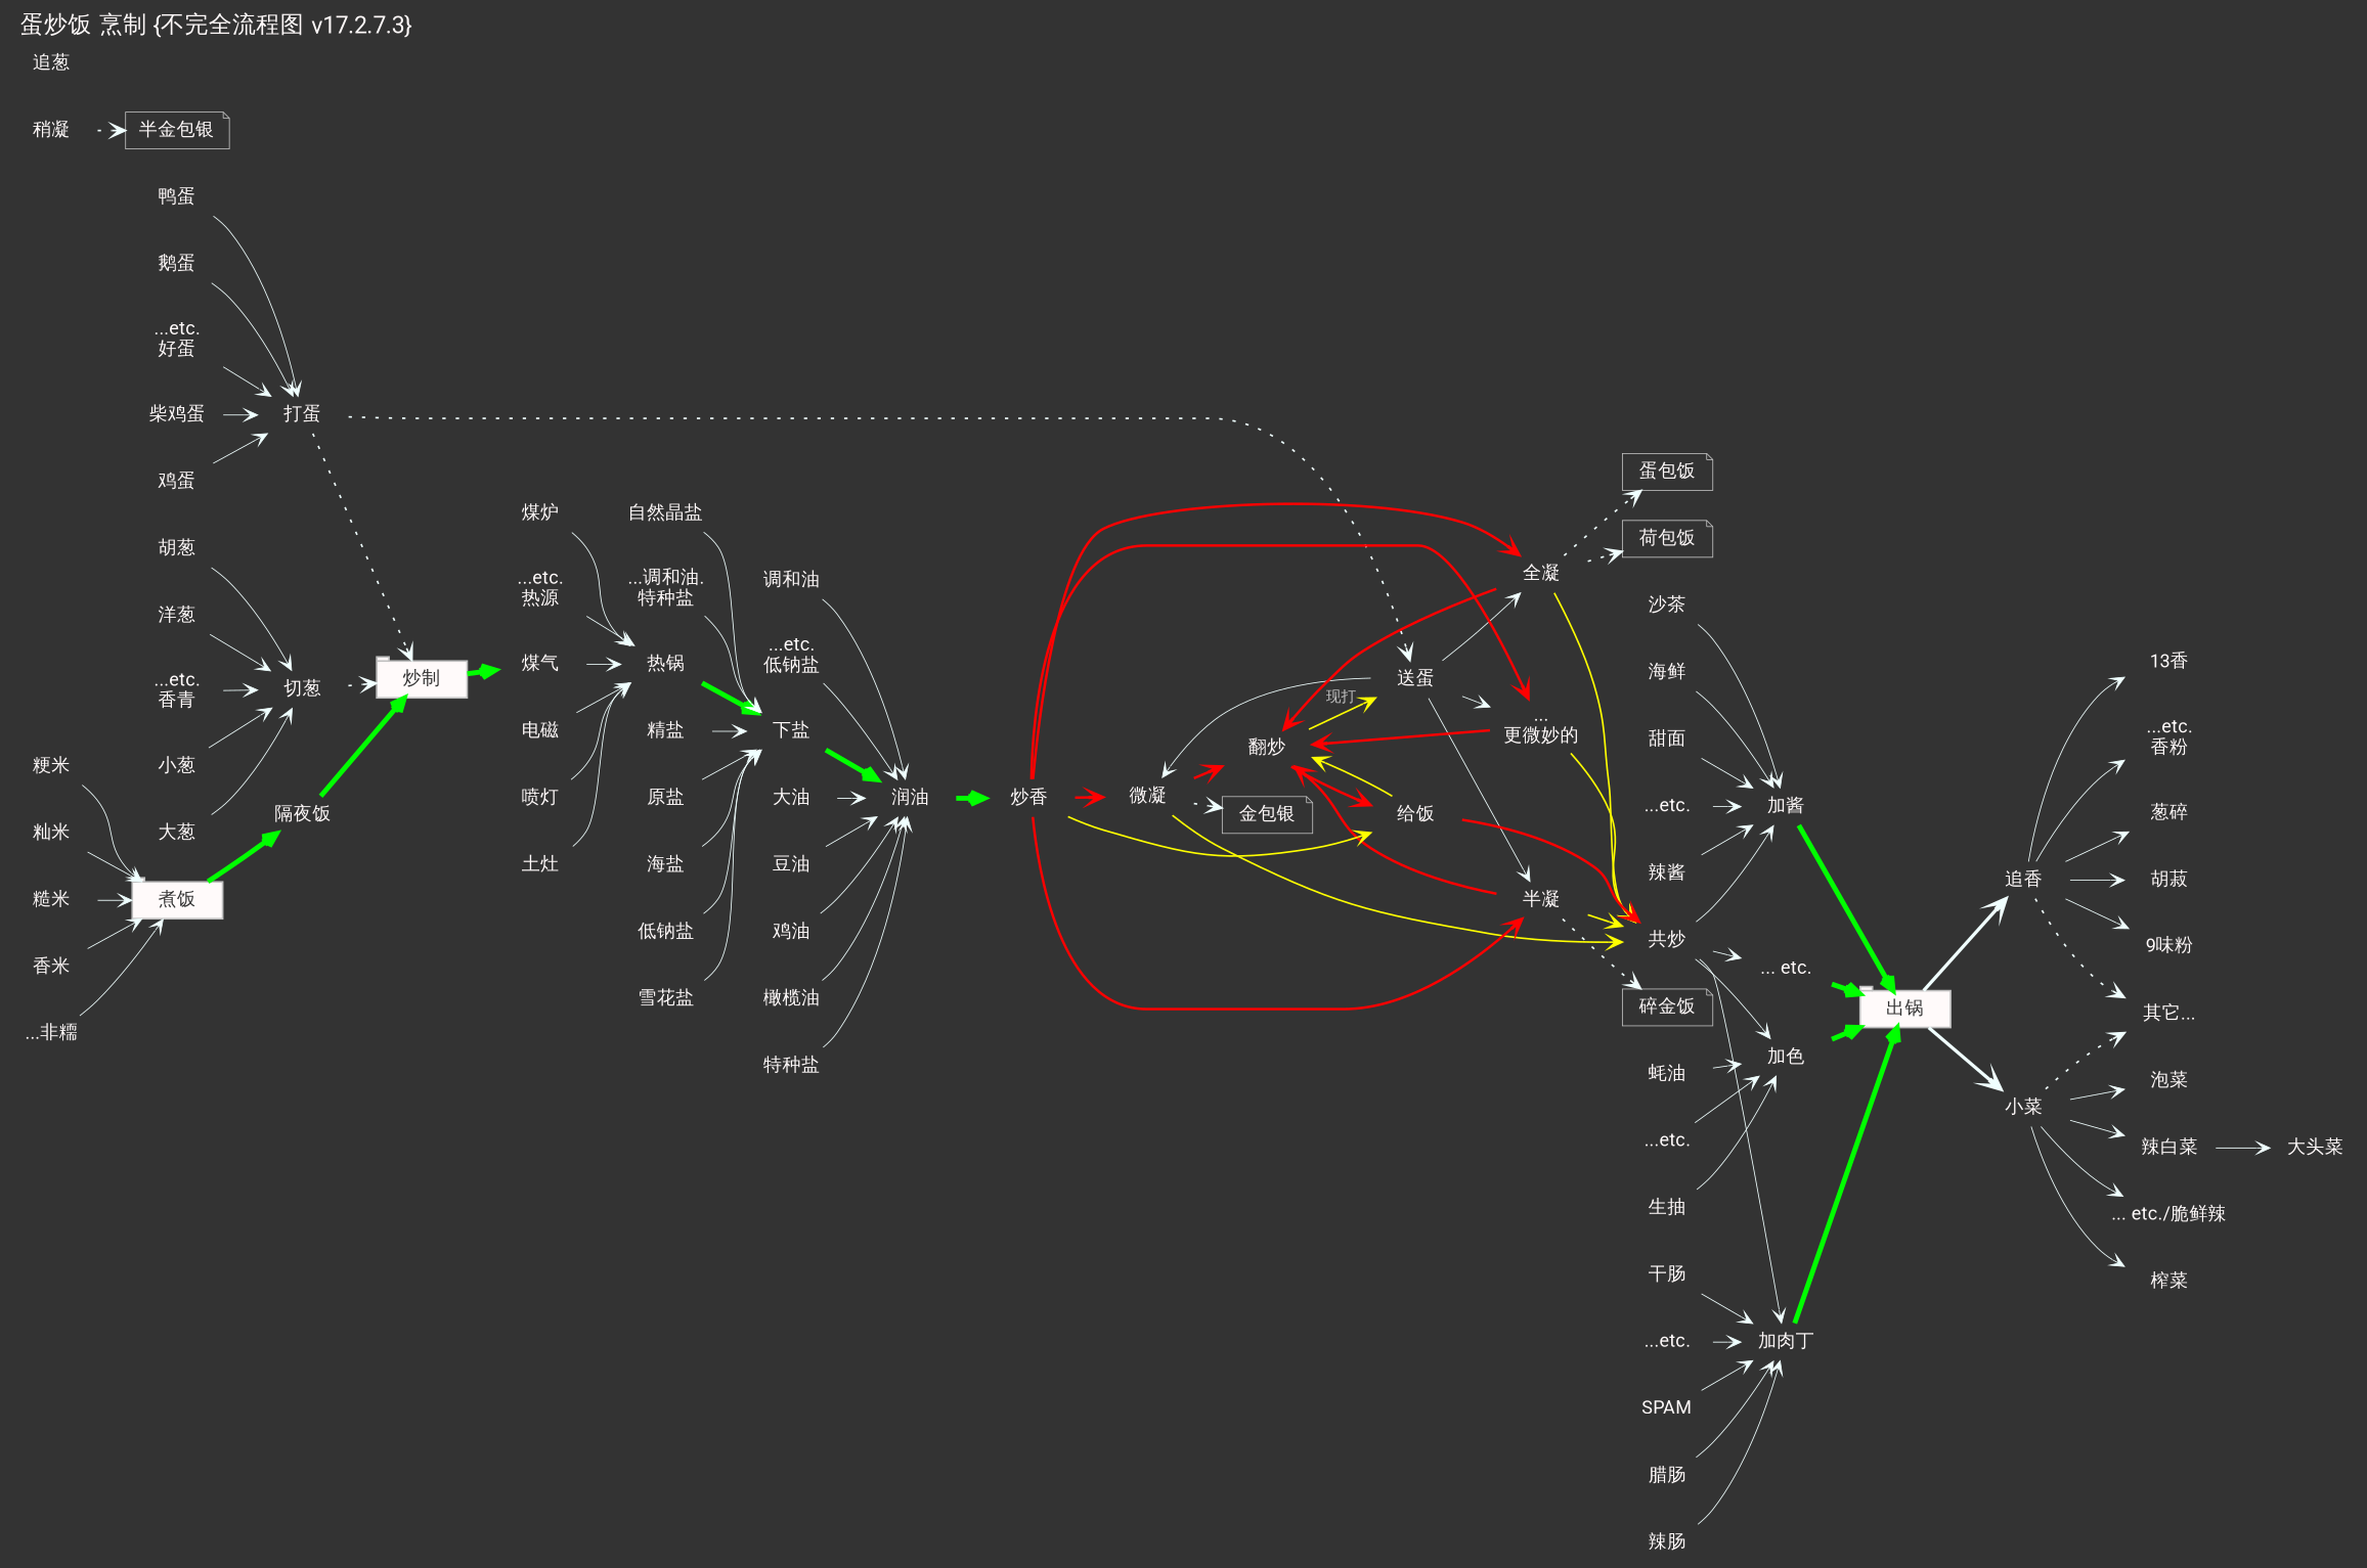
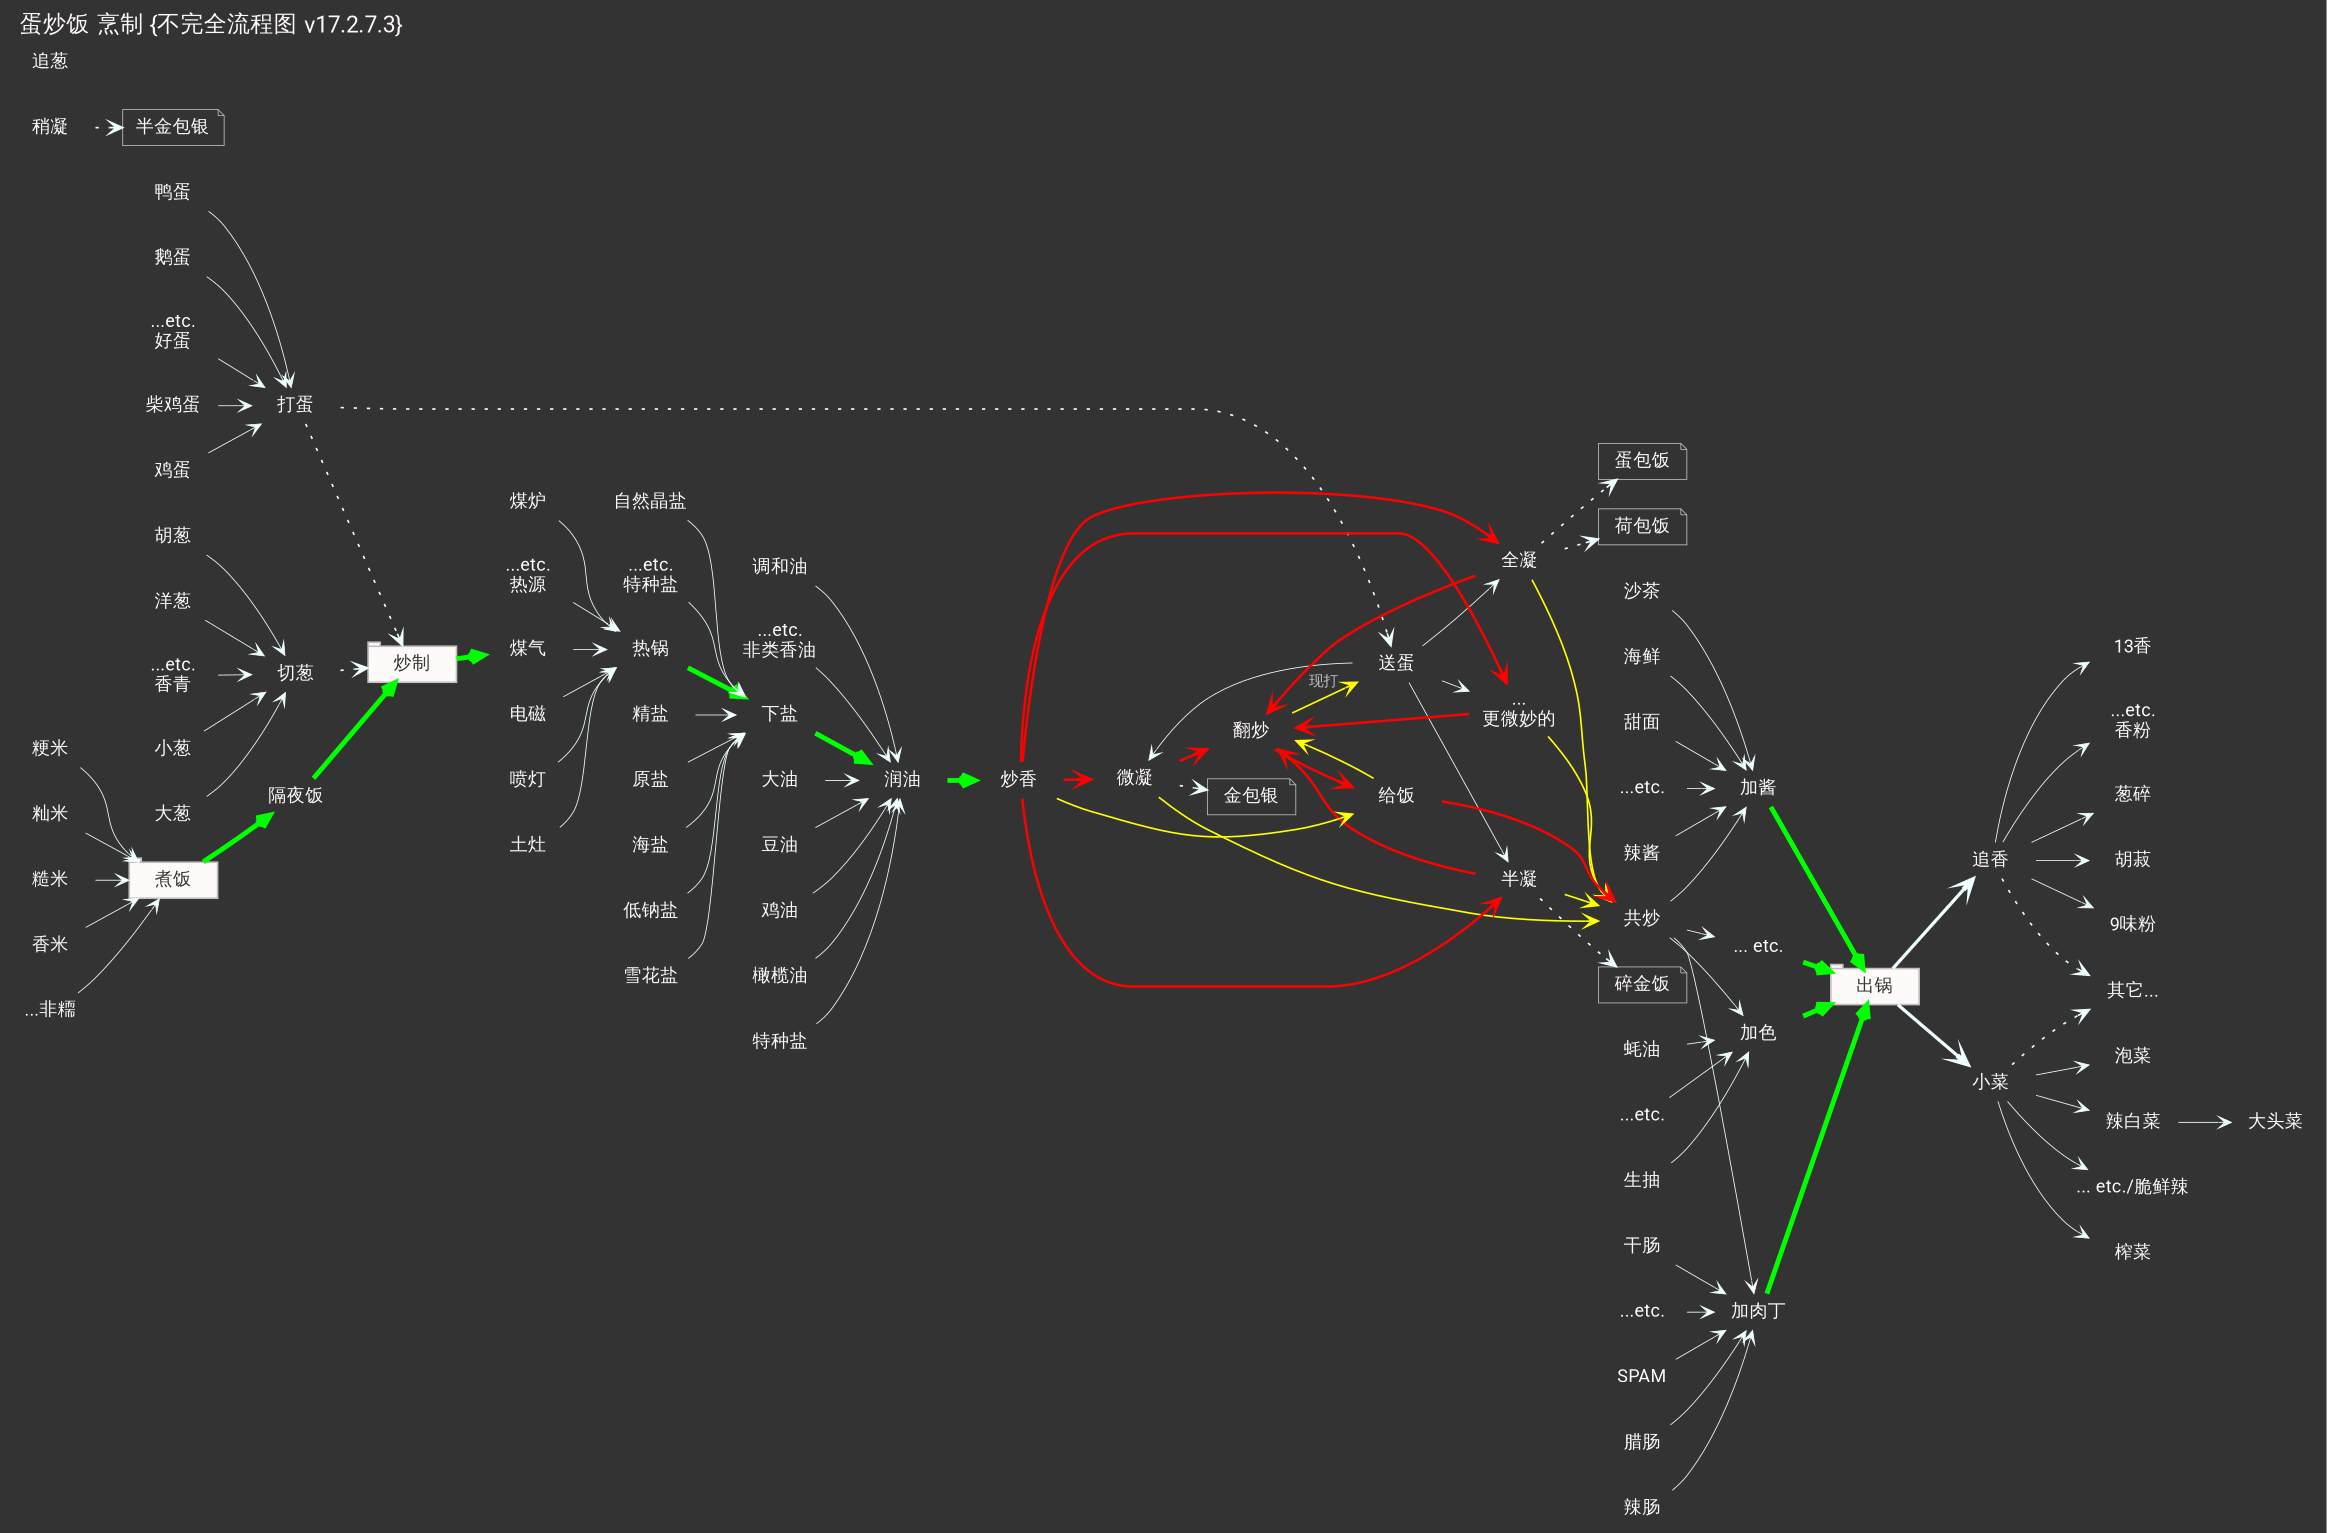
  digraph {
    bgcolor="#333333"
    fontcolor=snow
    fontname=Roboto
    fontsize=14.0
    label="蛋炒饭 烹制 {不完全流程图 v17.2.7.3}"
    labeljust=l
    labelloc=t
    rankdir=LR
    ranksep=0.2
    node [color=gray fontcolor=snow fontname=Roboto fontsize=11.0 shape=plaintext style="setlinewidth(0.5)"]
    edge [arrowhead=vee arrowsize=0.8 arrowtail=none color=azure fontcolor=gray fontname=Roboto fontsize=9.0 style="setlinewidth(0.5)"]
    n1 [height=0.3 label="粳米"]
    n2 [fillcolor=snow fontcolor="#333333" height=0.3 label="煮饭" shape=tab style=filled]
    n3 [height=0.3 label="隔夜饭"]
    n4 [height=0.3 label="籼米"]
    n5 [height=0.3 label="糙米"]
    n6 [height=0.3 label="香米"]
    n7 [height=0.3 label="...非糥"]
    n8 [fillcolor=snow fontcolor="#333333" height=0.3 label="炒制" shape=tab style=filled]
    n9 [height=0.3 label="煤气"]
    n10 [height=0.3 label="切葱"]
    n11 [height=0.3 label="小葱"]
    n12 [height=0.3 label="大葱"]
    n13 [height=0.3 label="胡葱"]
    n14 [height=0.3 label="洋葱"]
    n15 [height=0.3 label="...etc.\n香青"]
    n16 [height=0.3 label="柴鸡蛋"]
    n17 [height=0.3 label="打蛋"]
    n18 [height=0.3 label="送蛋"]
    n19 [height=0.3 label="鸡蛋"]
    n20 [height=0.3 label="鸭蛋"]
    n21 [height=0.3 label="鹅蛋"]
    n22 [height=0.3 label="...etc.\n好蛋"]
    n23 [height=0.3 label="微凝"]
    n24 [height=0.3 label="半凝"]
    n25 [height=0.3 label="全凝"]
    n26 [height=0.3 label="...\n更微妙的"]
    n27 [height=0.3 label="热锅"]
    n28 [height=0.3 label="下盐"]
    n29 [height=0.3 label="电磁"]
    n30 [height=0.3 label="喷灯"]
    n31 [height=0.3 label="土灶"]
    n32 [height=0.3 label="煤炉"]
    n33 [height=0.3 label="...etc.\n热源"]
    n34 [height=0.3 label="润油"]
    n35 [height=0.3 label="精盐"]
    n36 [height=0.3 label="原盐"]
    n37 [height=0.3 label="海盐"]
    n38 [height=0.3 label="低钠盐"]
    n39 [height=0.3 label="雪花盐"]
    n40 [height=0.3 label="自然晶盐"]
-   n41 [height=0.3 label="...调和油.\n特种盐"]
+   n41 [height=0.3 label="...etc.\n特种盐"]
    n42 [height=0.3 label="炒香"]
    n43 [height=0.3 label="大油"]
    n44 [height=0.3 label="豆油"]
    n45 [height=0.3 label="鸡油"]
    n46 [height=0.3 label="橄榄油"]
    n47 [height=0.3 label="特种盐"]
    n48 [height=0.3 label="调和油"]
-   n49 [height=0.3 label="...etc.\n低钠盐"]
+   n49 [height=0.3 label="...etc.\n非类香油"]
    n50 [height=0.3 label="给饭"]
    n51 [height=0.3 label="翻炒"]
    n52 [height=0.3 label="共炒"]
    n53 [height=0.3 label="金包银" shape=note]
    n54 [height=0.3 label="碎金饭" shape=note]
    n55 [height=0.3 label="荷包饭" shape=note]
    n56 [height=0.3 label="蛋包饭" shape=note]
    n57 [height=0.3 label="加肉丁"]
    n58 [height=0.3 label="加酱"]
    n59 [height=0.3 label="加色"]
    n60 [height=0.3 label="... etc."]
    n61 [height=0.3 label="稍凝"]
    n62 [height=0.3 label="半金包银" shape=note]
    n63 [fillcolor=snow fontcolor="#333333" height=0.3 label="出锅" shape=tab style=filled]
    n64 [height=0.3 label="追香"]
    n65 [height=0.3 label="小菜"]
    n66 [height=0.3 label=SPAM]
    n67 [height=0.3 label="腊肠"]
    n68 [height=0.3 label="辣肠"]
    n69 [height=0.3 label="干肠"]
    n70 [height=0.3 label="...etc."]
    n71 [height=0.3 label="辣酱"]
    n72 [height=0.3 label="沙茶"]
    n73 [height=0.3 label="海鲜"]
    n74 [height=0.3 label="甜面"]
    n75 [height=0.3 label="...etc."]
    n76 [height=0.3 label="生抽"]
    n77 [height=0.3 label="蚝油"]
    n78 [height=0.3 label="...etc."]
    n79 [height=0.3 label="葱碎"]
    n80 [height=0.3 label="胡菽"]
    n81 [height=0.3 label="9味粉"]
    n82 [height=0.3 label="13香"]
    n83 [height=0.3 label="...etc.\n香粉"]
    n84 [height=0.3 label="其它..."]
    n85 [height=0.3 label="榨菜"]
    n86 [height=0.3 label="泡菜"]
    n87 [height=0.3 label="辣白菜"]
    n88 [height=0.3 label="... etc./脆鲜辣"]
    n89 [height=0.3 label="追葱"]
    n90 [height=0.3 label="大头菜"]
    n1 -> n2
    n2 -> n3 [color=green style="setlinewidth(3)"]
    n3 -> n8 [color=green style="setlinewidth(3)"]
    n4 -> n2
    n5 -> n2
    n6 -> n2
    n7 -> n2
    n8 -> n9 [color=green style="setlinewidth(3)"]
    n9 -> n27
    n10 -> n8 [style="dotted,setlinewidth(1)"]
    n11 -> n10
    n12 -> n10
    n13 -> n10
    n14 -> n10
    n15 -> n10
    n16 -> n17
    n17 -> n8 [style="dotted,setlinewidth(1)"]
    n17 -> n18 [style="dotted,setlinewidth(1)"]
    n18 -> n23
    n18 -> n24
    n18 -> n25
    n18 -> n26
    n19 -> n17
    n20 -> n17
    n21 -> n17
    n22 -> n17
    n23 -> n51 [color=red style="setlinewidth(1.5)"]
    n23 -> n52 [color=yellow style="setlinewidth(1)"]
    n23 -> n53 [style=dotted]
    n24 -> n51 [color=red style="setlinewidth(1.5)"]
    n24 -> n52 [color=yellow style="setlinewidth(1)"]
    n24 -> n54 [style=dotted]
    n25 -> n51 [color=red style="setlinewidth(1.5)"]
    n25 -> n52 [color=yellow style="setlinewidth(1)"]
    n25 -> n55 [style=dotted]
    n25 -> n56 [style=dotted]
    n26 -> n51 [color=red style="setlinewidth(1.5)"]
    n26 -> n52 [color=yellow style="setlinewidth(1)"]
    n27 -> n28 [color=green style="setlinewidth(3)"]
    n28 -> n34 [color=green style="setlinewidth(3)"]
    n29 -> n27
    n30 -> n27
    n31 -> n27
    n32 -> n27
    n33 -> n27
    n34 -> n42 [color=green style="setlinewidth(3)"]
    n35 -> n28
    n36 -> n28
    n37 -> n28
    n38 -> n28
    n39 -> n28
    n40 -> n28
    n41 -> n28
    n42 -> n23 [color=red style="setlinewidth(1.5)"]
    n42 -> n24 [color=red style="setlinewidth(1.5)"]
    n42 -> n25 [color=red style="setlinewidth(1.5)"]
    n42 -> n26 [color=red style="setlinewidth(1.5)"]
    n42 -> n50 [color=yellow style="setlinewidth(1)"]
    n43 -> n34
    n44 -> n34
    n45 -> n34
    n46 -> n34
    n47 -> n34
    n48 -> n34
    n49 -> n34
    n50 -> n51 [color=yellow style="setlinewidth(1)"]
    n50 -> n52 [color=red style="setlinewidth(1.5)"]
    n51 -> n18 [color=yellow label="现打" style="setlinewidth(1)"]
    n51 -> n50 [color=red style="setlinewidth(1.5)"]
    n52 -> n57
    n52 -> n58
    n52 -> n59
    n52 -> n60
    n57 -> n63 [color=green style="setlinewidth(3)"]
    n58 -> n63 [color=green style="setlinewidth(3)"]
    n59 -> n63 [color=green style="setlinewidth(3)"]
    n60 -> n63 [color=green style="setlinewidth(3)"]
    n61 -> n62 [style=dotted]
    n63 -> n64 [style="setlinewidth(2)"]
    n63 -> n65 [style="setlinewidth(2)"]
    n64 -> n79
    n64 -> n80
    n64 -> n81
    n64 -> n82
    n64 -> n83
    n64 -> n84 [style="dotted,setlinewidth(1)"]
    n65 -> n84 [style="dotted,setlinewidth(1)"]
    n65 -> n85
    n65 -> n86
    n65 -> n87
    n65 -> n88
    n66 -> n57
    n67 -> n57
    n68 -> n57
    n69 -> n57
    n70 -> n57
    n71 -> n58
    n72 -> n58
    n73 -> n58
    n74 -> n58
    n75 -> n58
    n76 -> n59
    n77 -> n59
    n78 -> n59
    n87 -> n90
  }
